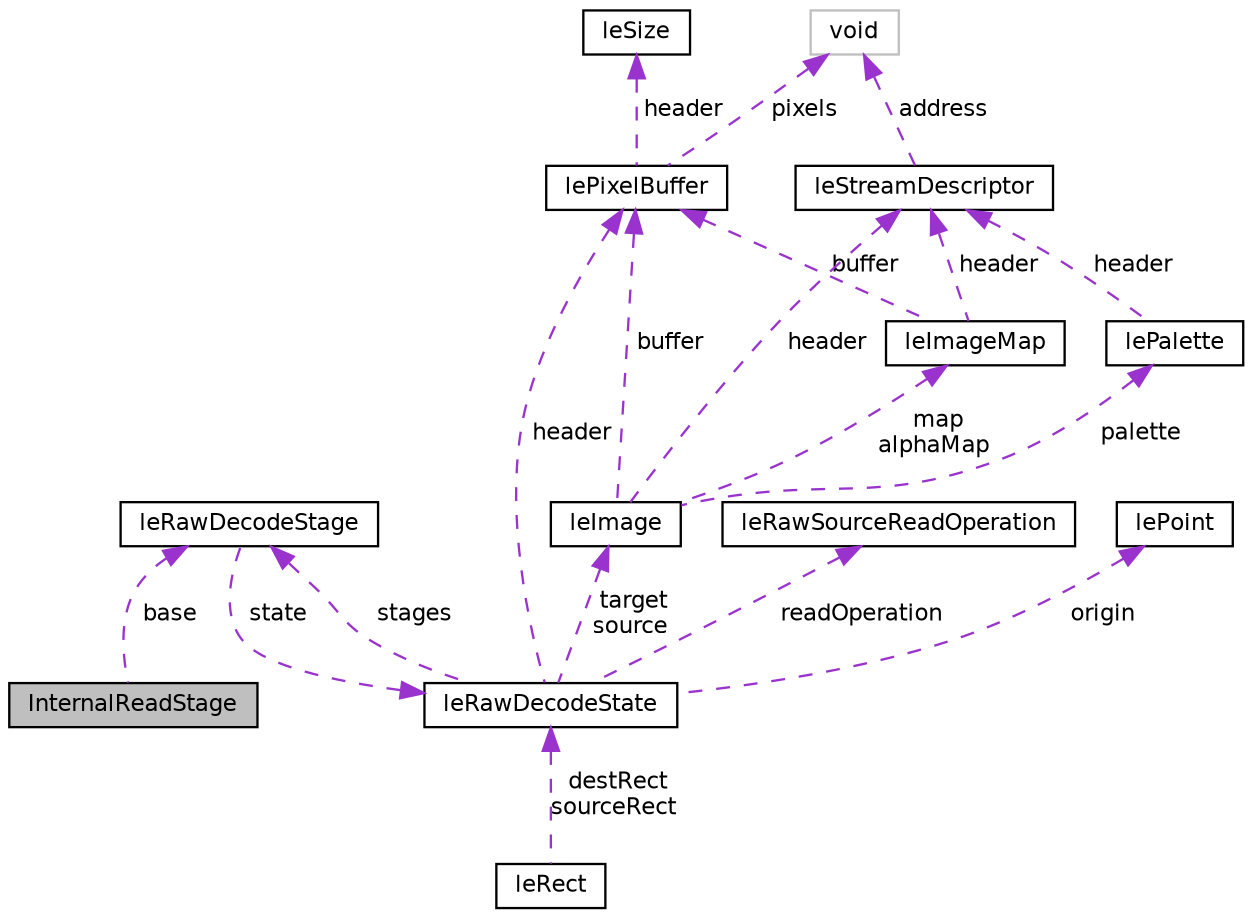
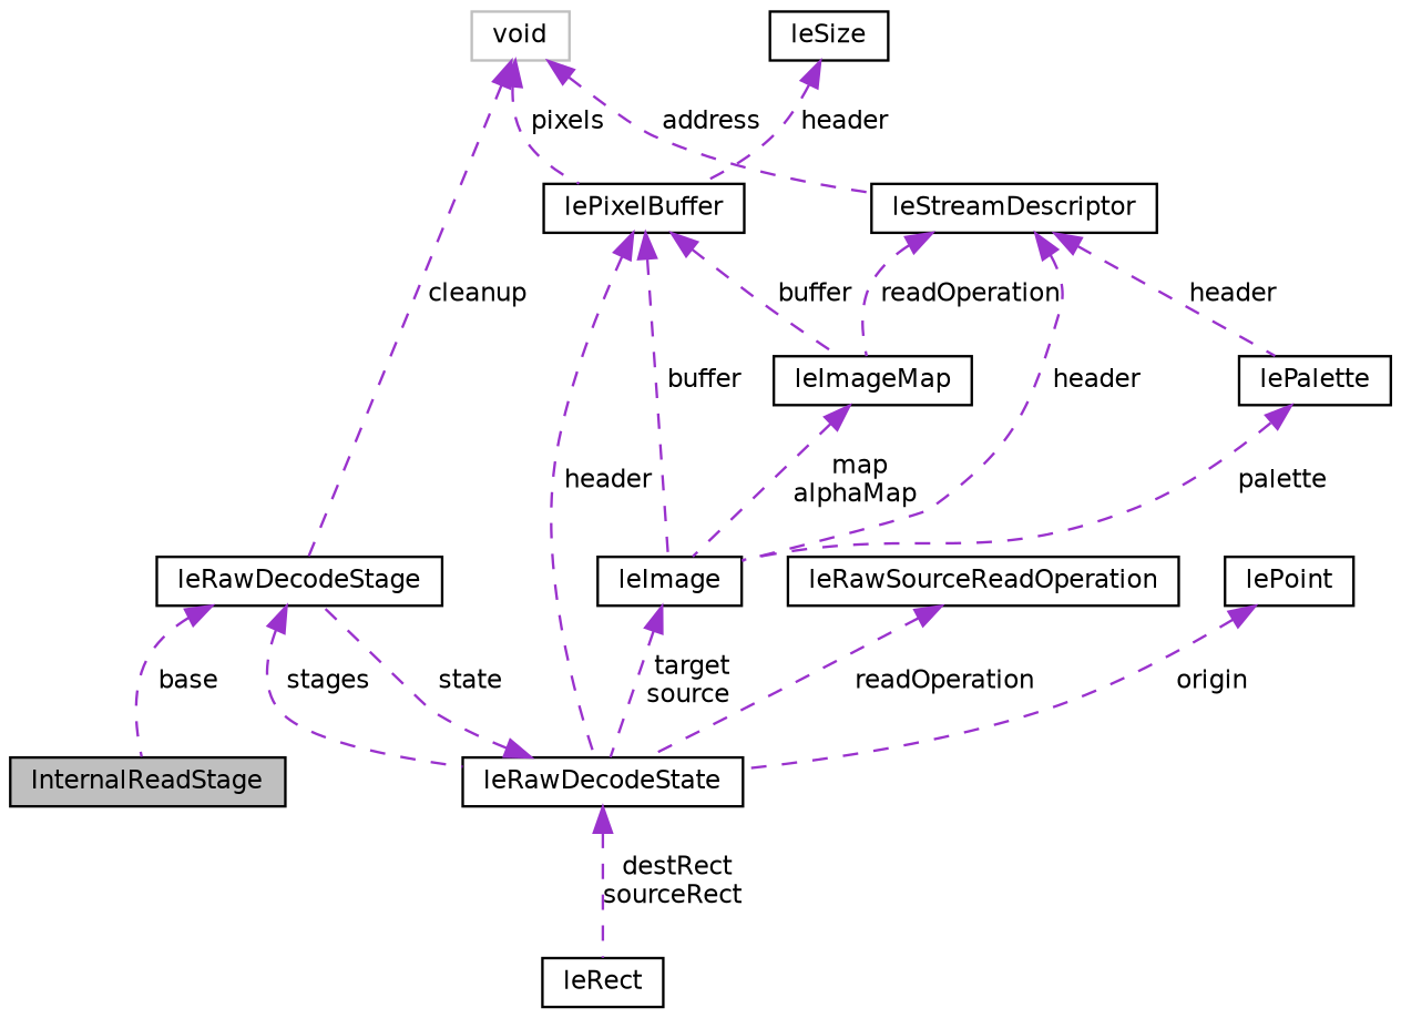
  digraph {
    node [color=black fillcolor=white fontname=Helvetica fontsize=10 shape=record style=filled]
    edge [color=darkorchid3 dir=back fontname=Helvetica fontsize=10 labelfontname=Helvetica labelfontsize=10 style=dashed]
    n1 [fillcolor=grey75 fontcolor=black height=0.2 label=InternalReadStage width=0.4]
    n2 [color=grey75 height=0.2 label=void width=0.4]
    n3 [height=0.2 label=leRawDecodeStage width=0.4]
    n4 [height=0.2 label=lePixelBuffer width=0.4]
    n5 [height=0.2 label=leStreamDescriptor width=0.4]
    n6 [height=0.2 label=leRawDecodeState width=0.4]
    n7 [height=0.2 label=leImage width=0.4]
    n8 [height=0.2 label=leImageMap width=0.4]
    n9 [height=0.2 label=lePalette width=0.4]
    n10 [height=0.2 label=leRect width=0.4]
    n11 [height=0.2 label=leSize width=0.4]
    n12 [height=0.2 label=leRawSourceReadOperation width=0.4]
    n13 [height=0.2 label=lePoint width=0.4]
+   n2 -> n3 [label=" cleanup"]
    n2 -> n4 [label=" pixels"]
    n2 -> n5 [label=" address"]
    n3 -> n1 [label=" base"]
    n3 -> n6 [label=" stages"]
    n4 -> n6 [label=" header"]
    n4 -> n7 [label=" buffer"]
    n4 -> n8 [label=" buffer"]
    n5 -> n7 [label=" header"]
-   n5 -> n8 [label=" header"]
+   n5 -> n8 [label=" readOperation"]
    n5 -> n9 [label=" header"]
    n6 -> n3 [label=" state"]
    n6 -> n10 [label=" destRect\nsourceRect"]
    n7 -> n6 [label=" target\nsource"]
    n8 -> n7 [label=" map\nalphaMap"]
    n9 -> n7 [label=" palette"]
    n11 -> n4 [label=" header"]
    n12 -> n6 [label=" readOperation"]
    n13 -> n6 [label=" origin"]
  }
